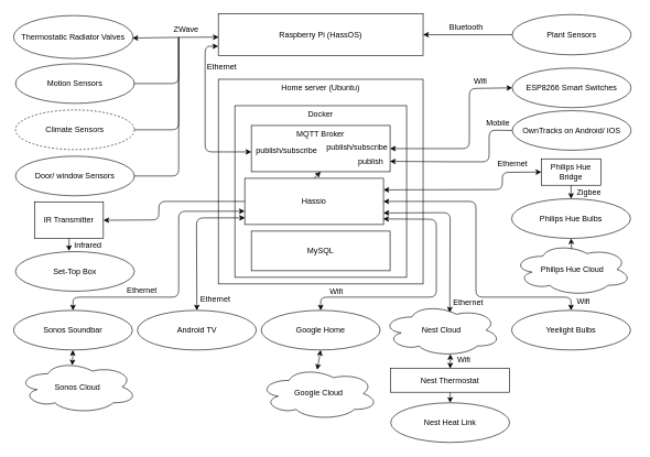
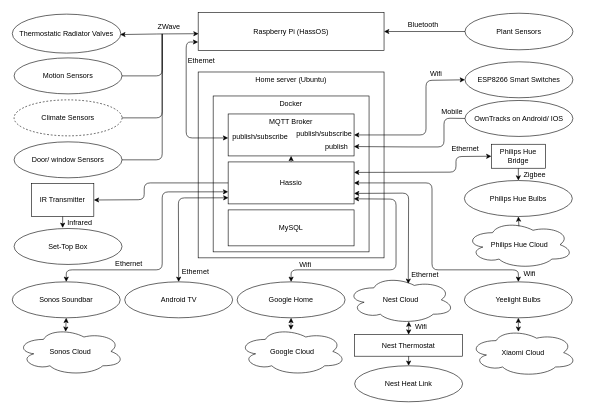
  <mxCell id="0" />
  <mxCell id="1" parent="0" />
  <mxCell id="2" value="" style="group" vertex="1" connectable="0" parent="1"><mxGeometry x="330" y="99" width="310" height="330" as="geometry" /></mxCell>
  <mxCell id="3" value="" style="group" vertex="1" connectable="0" parent="2"><mxGeometry width="310" height="330" as="geometry" /></mxCell>
  <mxCell id="4" value="" style="group" vertex="1" connectable="0" parent="3"><mxGeometry y="20" width="310" height="310" as="geometry" /></mxCell>
  <mxCell id="5" value="&lt;div style=&quot;text-align: center&quot;&gt;&lt;span&gt;Home server (Ubuntu)&lt;/span&gt;&lt;/div&gt;" style="rounded=0;whiteSpace=wrap;html=1;align=center;verticalAlign=top;" vertex="1" parent="4"><mxGeometry width="310" height="310" as="geometry" /></mxCell>
  <mxCell id="6" value="Docker" style="whiteSpace=wrap;html=1;aspect=fixed;align=center;verticalAlign=top;" vertex="1" parent="4"><mxGeometry x="25" y="40" width="260" height="260" as="geometry" /></mxCell>
- <mxCell id="7" value="Hassio&lt;br&gt;" style="rounded=0;whiteSpace=wrap;html=1;align=center;" vertex="1" parent="4"><mxGeometry x="40" y="150" width="210" height="70" as="geometry" /></mxCell>
+ <mxCell id="7" value="Hassio&lt;br&gt;" style="rounded=0;whiteSpace=wrap;html=1;align=center;" vertex="1" parent="4"><mxGeometry x="50" y="150" width="210" height="70" as="geometry" /></mxCell>
  <mxCell id="8" value="MQTT Broker" style="rounded=0;whiteSpace=wrap;html=1;align=center;verticalAlign=top;" vertex="1" parent="4"><mxGeometry x="50" y="70" width="210" height="70" as="geometry" /></mxCell>
  <mxCell id="9" value="MySQL" style="rounded=0;whiteSpace=wrap;html=1;align=center;" vertex="1" parent="4"><mxGeometry x="50" y="230" width="210" height="60" as="geometry" /></mxCell>
  <mxCell id="10" value="" style="endArrow=classic;html=1;entryX=0.5;entryY=1;entryDx=0;entryDy=0;exitX=0.5;exitY=0;exitDx=0;exitDy=0;" edge="1" parent="4" source="7" target="8"><mxGeometry width="50" height="50" relative="1" as="geometry"><mxPoint x="-310" y="580" as="sourcePoint" /><mxPoint x="-260" y="530" as="targetPoint" /></mxGeometry></mxCell>
  <mxCell id="11" value="publish/subscribe" style="text;html=1;direction=south;" vertex="1" parent="4"><mxGeometry x="162" y="90" width="98" height="24" as="geometry" /></mxCell>
  <mxCell id="12" value="Ethernet" style="text;html=1;resizable=0;points=[];autosize=1;align=left;verticalAlign=top;spacingTop=-4;" vertex="1" parent="3"><mxGeometry x="-19" y="-8" width="60" height="20" as="geometry" /></mxCell>
  <mxCell id="13" value="" style="endArrow=classic;html=1;startArrow=classic;startFill=1;endFill=1;" edge="1" parent="1"><mxGeometry width="50" height="50" relative="1" as="geometry"><mxPoint x="380" y="229" as="sourcePoint" /><mxPoint x="330" y="69" as="targetPoint" /><Array as="points"><mxPoint x="310" y="229" /><mxPoint x="310" y="69" /></Array></mxGeometry></mxCell>
  <mxCell id="14" value="publish/subscribe" style="text;html=1;resizable=0;points=[];align=center;verticalAlign=middle;labelBackgroundColor=#ffffff;" vertex="1" connectable="0" parent="13"><mxGeometry x="0.366" y="1" relative="1" as="geometry"><mxPoint x="123" y="99" as="offset" /></mxGeometry></mxCell>
  <mxCell id="15" value="Motion Sensors" style="ellipse;whiteSpace=wrap;html=1;align=center;" vertex="1" parent="1"><mxGeometry x="23" y="95.5" width="180" height="60" as="geometry" /></mxCell>
  <mxCell id="16" value="Thermostatic Radiator Valves" style="ellipse;whiteSpace=wrap;html=1;align=center;" vertex="1" parent="1"><mxGeometry x="20" y="22.5" width="181" height="65" as="geometry" /></mxCell>
  <mxCell id="17" value="Door/ window Sensors" style="ellipse;whiteSpace=wrap;html=1;align=center;" vertex="1" parent="1"><mxGeometry x="23" y="235.5" width="180" height="60" as="geometry" /></mxCell>
  <mxCell id="18" value="Climate Sensors" style="ellipse;whiteSpace=wrap;html=1;align=center;dashed=1;" vertex="1" parent="1"><mxGeometry x="23" y="165.5" width="180" height="60" as="geometry" /></mxCell>
  <mxCell id="19" value="Raspberry Pi (HassOS)" style="rounded=0;whiteSpace=wrap;html=1;" vertex="1" parent="1"><mxGeometry x="330" y="20" width="310" height="63" as="geometry" /></mxCell>
  <mxCell id="20" value="Plant Sensors" style="ellipse;whiteSpace=wrap;html=1;align=center;" vertex="1" parent="1"><mxGeometry x="775" y="21" width="180" height="61" as="geometry" /></mxCell>
  <mxCell id="21" value="" style="endArrow=none;html=1;entryX=0;entryY=0.5;entryDx=0;entryDy=0;exitX=1;exitY=0.5;exitDx=0;exitDy=0;startArrow=classic;startFill=1;endFill=0;" edge="1" parent="1" source="19" target="20"><mxGeometry width="50" height="50" relative="1" as="geometry"><mxPoint x="720" y="-81" as="sourcePoint" /><mxPoint x="480" y="-111" as="targetPoint" /><Array as="points" /></mxGeometry></mxCell>
  <mxCell id="22" value="Bluetooth" style="text;html=1;resizable=0;points=[];align=center;verticalAlign=middle;labelBackgroundColor=#ffffff;direction=south;" vertex="1" connectable="0" parent="21"><mxGeometry x="0.613" y="-4" relative="1" as="geometry"><mxPoint x="-44.5" y="-15.5" as="offset" /></mxGeometry></mxCell>
  <mxCell id="23" value="ESP8266 Smart Switches" style="ellipse;whiteSpace=wrap;html=1;align=center;" vertex="1" parent="1"><mxGeometry x="775" y="102" width="180" height="60" as="geometry" /></mxCell>
  <mxCell id="24" value="" style="endArrow=classic;html=1;entryX=1;entryY=0.5;entryDx=0;entryDy=0;exitX=0.002;exitY=0.558;exitDx=0;exitDy=0;exitPerimeter=0;startArrow=classic;startFill=1;" edge="1" parent="1" source="19"><mxGeometry width="50" height="50" relative="1" as="geometry"><mxPoint x="330" y="57" as="sourcePoint" /><mxPoint x="200.059" y="56.559" as="targetPoint" /><Array as="points"><mxPoint x="270" y="55.5" /></Array></mxGeometry></mxCell>
  <mxCell id="25" value="ZWave" style="text;html=1;resizable=0;points=[];align=center;verticalAlign=middle;labelBackgroundColor=#ffffff;" vertex="1" connectable="0" parent="24"><mxGeometry x="-0.552" y="4" relative="1" as="geometry"><mxPoint x="-21.5" y="-15.5" as="offset" /></mxGeometry></mxCell>
  <mxCell id="26" value="" style="endArrow=none;html=1;entryX=1;entryY=0.5;entryDx=0;entryDy=0;endFill=0;" edge="1" parent="1" target="15"><mxGeometry width="50" height="50" relative="1" as="geometry"><mxPoint x="270" y="55.5" as="sourcePoint" /><mxPoint x="70" y="451.5" as="targetPoint" /><Array as="points"><mxPoint x="270" y="125.5" /></Array></mxGeometry></mxCell>
  <mxCell id="27" value="" style="endArrow=none;html=1;entryX=1;entryY=0.5;entryDx=0;entryDy=0;endFill=0;" edge="1" parent="1" target="18"><mxGeometry width="50" height="50" relative="1" as="geometry"><mxPoint x="270" y="55.5" as="sourcePoint" /><mxPoint x="70" y="451.5" as="targetPoint" /><Array as="points"><mxPoint x="270" y="195.5" /></Array></mxGeometry></mxCell>
  <mxCell id="28" value="" style="endArrow=none;html=1;entryX=1;entryY=0.5;entryDx=0;entryDy=0;startArrow=none;startFill=0;endFill=0;" edge="1" parent="1" target="17"><mxGeometry width="50" height="50" relative="1" as="geometry"><mxPoint x="270" y="55.5" as="sourcePoint" /><mxPoint x="70" y="451.5" as="targetPoint" /><Array as="points"><mxPoint x="270" y="265.5" /></Array></mxGeometry></mxCell>
  <mxCell id="29" value="OwnTracks on Android/ IOS" style="ellipse;whiteSpace=wrap;html=1;align=center;" vertex="1" parent="1"><mxGeometry x="775" y="166.5" width="180" height="60" as="geometry" /></mxCell>
  <mxCell id="30" value="Sonos Soundbar" style="ellipse;whiteSpace=wrap;html=1;align=center;" vertex="1" parent="1"><mxGeometry x="20" y="469" width="180" height="60" as="geometry" /></mxCell>
  <mxCell id="31" value="Android TV" style="ellipse;whiteSpace=wrap;html=1;align=center;" vertex="1" parent="1"><mxGeometry x="207.5" y="469" width="180" height="60" as="geometry" /></mxCell>
  <mxCell id="32" value="Google Home" style="ellipse;whiteSpace=wrap;html=1;align=center;" vertex="1" parent="1"><mxGeometry x="395" y="469" width="180" height="60" as="geometry" /></mxCell>
  <mxCell id="33" value="Philips Hue Bulbs" style="ellipse;whiteSpace=wrap;html=1;align=center;" vertex="1" parent="1"><mxGeometry x="774" y="300" width="180" height="60" as="geometry" /></mxCell>
  <mxCell id="34" value="Nest Cloud" style="ellipse;shape=cloud;whiteSpace=wrap;html=1;align=center;" vertex="1" parent="1"><mxGeometry x="578" y="459" width="180" height="80" as="geometry" /></mxCell>
  <mxCell id="35" value="Nest Heat Link" style="ellipse;whiteSpace=wrap;html=1;align=center;" vertex="1" parent="1"><mxGeometry x="591" y="609" width="180" height="60" as="geometry" /></mxCell>
- <mxCell id="36" value="Google Cloud" style="ellipse;shape=cloud;whiteSpace=wrap;html=1;align=center;" vertex="1" parent="1"><mxGeometry x="392" y="555" width="180" height="80" as="geometry" /></mxCell>
+ <mxCell id="36" value="Google Cloud" style="ellipse;shape=cloud;whiteSpace=wrap;html=1;align=center;" vertex="1" parent="1"><mxGeometry x="397" y="545" width="180" height="80" as="geometry" /></mxCell>
  <mxCell id="37" value="Sonos Cloud" style="ellipse;shape=cloud;whiteSpace=wrap;html=1;align=center;" vertex="1" parent="1"><mxGeometry x="27" y="545" width="180" height="80" as="geometry" /></mxCell>
  <mxCell id="38" value="Philips Hue Cloud" style="ellipse;shape=cloud;whiteSpace=wrap;html=1;align=center;" vertex="1" parent="1"><mxGeometry x="776" y="367" width="180" height="80" as="geometry" /></mxCell>
  <mxCell id="39" value="Philips Hue Bridge" style="rounded=0;whiteSpace=wrap;html=1;align=center;" vertex="1" parent="1"><mxGeometry x="819" y="239.5" width="90" height="40" as="geometry" /></mxCell>
  <mxCell id="40" value="Zigbee" style="text;html=1;resizable=0;points=[];autosize=1;align=left;verticalAlign=top;spacingTop=-4;" vertex="1" parent="1"><mxGeometry x="871" y="280" width="50" height="20" as="geometry" /></mxCell>
  <mxCell id="41" value="" style="endArrow=classic;html=1;exitX=0.5;exitY=1;exitDx=0;exitDy=0;entryX=0.5;entryY=0;entryDx=0;entryDy=0;" edge="1" parent="1" source="39" target="33"><mxGeometry width="50" height="50" relative="1" as="geometry"><mxPoint x="540" y="790" as="sourcePoint" /><mxPoint x="590" y="740" as="targetPoint" /></mxGeometry></mxCell>
  <mxCell id="42" value="Yeelight Bulbs" style="ellipse;whiteSpace=wrap;html=1;align=center;" vertex="1" parent="1"><mxGeometry x="774" y="469" width="180" height="60" as="geometry" /></mxCell>
+ <mxCell id="43" value="Xiaomi Cloud" style="ellipse;shape=cloud;whiteSpace=wrap;html=1;align=center;" vertex="1" parent="1"><mxGeometry x="782" y="547" width="180" height="80" as="geometry" /></mxCell>
  <mxCell id="44" value="" style="endArrow=classic;html=1;exitX=0;exitY=0.5;exitDx=0;exitDy=0;startArrow=classic;startFill=1;entryX=1;entryY=0.5;entryDx=0;entryDy=0;" edge="1" parent="1" source="23" target="8"><mxGeometry width="50" height="50" relative="1" as="geometry"><mxPoint x="695" y="409" as="sourcePoint" /><mxPoint x="690" y="69" as="targetPoint" /><Array as="points"><mxPoint x="710" y="133" /><mxPoint x="710" y="224" /></Array></mxGeometry></mxCell>
  <mxCell id="45" value="" style="endArrow=classic;html=1;exitX=0;exitY=0.5;exitDx=0;exitDy=0;entryX=0.999;entryY=0.776;entryDx=0;entryDy=0;entryPerimeter=0;" edge="1" parent="1" source="29" target="8"><mxGeometry width="50" height="50" relative="1" as="geometry"><mxPoint x="730" y="179" as="sourcePoint" /><mxPoint x="590" y="241" as="targetPoint" /><Array as="points"><mxPoint x="740" y="196" /><mxPoint x="740" y="244" /><mxPoint x="680" y="244" /></Array></mxGeometry></mxCell>
  <mxCell id="46" value="publish" style="text;html=1;" vertex="1" parent="1"><mxGeometry x="540" y="230" width="48" height="24" as="geometry" /></mxCell>
  <mxCell id="47" value="" style="endArrow=classic;html=1;entryX=0;entryY=0.5;entryDx=0;entryDy=0;exitX=1;exitY=0.25;exitDx=0;exitDy=0;startArrow=classic;startFill=1;" edge="1" parent="1" source="7" target="39"><mxGeometry width="50" height="50" relative="1" as="geometry"><mxPoint x="30" y="719" as="sourcePoint" /><mxPoint x="80" y="669" as="targetPoint" /><Array as="points"><mxPoint x="760" y="286" /><mxPoint x="760" y="260" /></Array></mxGeometry></mxCell>
  <mxCell id="48" value="" style="endArrow=classic;html=1;exitX=0.455;exitY=0.09;exitDx=0;exitDy=0;exitPerimeter=0;entryX=0.5;entryY=1;entryDx=0;entryDy=0;startArrow=classic;startFill=1;" edge="1" parent="1" source="37" target="30"><mxGeometry width="50" height="50" relative="1" as="geometry"><mxPoint x="20" y="689" as="sourcePoint" /><mxPoint x="200" y="551" as="targetPoint" /></mxGeometry></mxCell>
  <mxCell id="49" value="" style="endArrow=classic;html=1;exitX=0.487;exitY=0.05;exitDx=0;exitDy=0;exitPerimeter=0;entryX=0.5;entryY=1;entryDx=0;entryDy=0;startArrow=classic;startFill=1;" edge="1" parent="1" source="36" target="32"><mxGeometry width="50" height="50" relative="1" as="geometry"><mxPoint x="119.667" y="538.833" as="sourcePoint" /><mxPoint x="520" y="539" as="targetPoint" /></mxGeometry></mxCell>
+ <mxCell id="50" value="" style="endArrow=classic;html=1;exitX=0.456;exitY=0.065;exitDx=0;exitDy=0;exitPerimeter=0;entryX=0.5;entryY=1;entryDx=0;entryDy=0;startArrow=classic;startFill=1;" edge="1" parent="1" source="43" target="42"><mxGeometry width="50" height="50" relative="1" as="geometry"><mxPoint x="687.167" y="544.667" as="sourcePoint" /><mxPoint x="960" y="539" as="targetPoint" /></mxGeometry></mxCell>
  <mxCell id="51" value="" style="endArrow=classic;html=1;exitX=0.494;exitY=0.117;exitDx=0;exitDy=0;exitPerimeter=0;entryX=0.5;entryY=1;entryDx=0;entryDy=0;" edge="1" parent="1" source="38" target="33"><mxGeometry width="50" height="50" relative="1" as="geometry"><mxPoint x="873.833" y="294.667" as="sourcePoint" /><mxPoint x="950" y="369" as="targetPoint" /></mxGeometry></mxCell>
  <mxCell id="52" value="" style="endArrow=classic;html=1;entryX=0.5;entryY=0;entryDx=0;entryDy=0;exitX=0;exitY=0.712;exitDx=0;exitDy=0;exitPerimeter=0;startArrow=classic;startFill=1;" edge="1" parent="1" source="7" target="30"><mxGeometry width="50" height="50" relative="1" as="geometry"><mxPoint x="380" y="304" as="sourcePoint" /><mxPoint x="70" y="649" as="targetPoint" /><Array as="points"><mxPoint x="270" y="319" /><mxPoint x="270" y="449" /><mxPoint x="110" y="449" /></Array></mxGeometry></mxCell>
  <mxCell id="53" value="" style="endArrow=classic;html=1;exitX=0.002;exitY=0.855;exitDx=0;exitDy=0;entryX=0.5;entryY=0;entryDx=0;entryDy=0;exitPerimeter=0;startArrow=classic;startFill=1;" edge="1" parent="1" source="7" target="31"><mxGeometry width="50" height="50" relative="1" as="geometry"><mxPoint x="20" y="699" as="sourcePoint" /><mxPoint x="70" y="649" as="targetPoint" /><Array as="points"><mxPoint x="297" y="329" /></Array></mxGeometry></mxCell>
  <mxCell id="54" value="" style="endArrow=classic;html=1;entryX=0.5;entryY=0;entryDx=0;entryDy=0;exitX=0.998;exitY=0.879;exitDx=0;exitDy=0;exitPerimeter=0;startArrow=classic;startFill=1;" edge="1" parent="1" source="7" target="32"><mxGeometry width="50" height="50" relative="1" as="geometry"><mxPoint x="20" y="699" as="sourcePoint" /><mxPoint x="70" y="649" as="targetPoint" /><Array as="points"><mxPoint x="660" y="331" /><mxPoint x="660" y="449" /><mxPoint x="485" y="449" /><mxPoint x="485" y="469" /></Array></mxGeometry></mxCell>
  <mxCell id="55" value="" style="endArrow=classic;html=1;exitX=1;exitY=0.5;exitDx=0;exitDy=0;entryX=0.5;entryY=0;entryDx=0;entryDy=0;startArrow=classic;startFill=1;" edge="1" parent="1" source="7" target="42"><mxGeometry width="50" height="50" relative="1" as="geometry"><mxPoint x="20" y="699" as="sourcePoint" /><mxPoint x="70" y="649" as="targetPoint" /><Array as="points"><mxPoint x="720" y="304" /><mxPoint x="720" y="449" /><mxPoint x="864" y="449" /></Array></mxGeometry></mxCell>
  <mxCell id="56" value="" style="endArrow=classic;html=1;exitX=1;exitY=0.75;exitDx=0;exitDy=0;entryX=0.569;entryY=0.165;entryDx=0;entryDy=0;entryPerimeter=0;startArrow=classic;startFill=1;" edge="1" parent="1" source="7" target="34"><mxGeometry width="50" height="50" relative="1" as="geometry"><mxPoint x="20" y="699" as="sourcePoint" /><mxPoint x="70" y="649" as="targetPoint" /><Array as="points"><mxPoint x="681" y="321" /></Array></mxGeometry></mxCell>
  <mxCell id="57" value="" style="endArrow=classic;html=1;exitX=0;exitY=0.5;exitDx=0;exitDy=0;entryX=1;entryY=0.5;entryDx=0;entryDy=0;" edge="1" parent="1" source="7" target="58"><mxGeometry width="50" height="50" relative="1" as="geometry"><mxPoint x="20" y="699" as="sourcePoint" /><mxPoint x="220" y="304" as="targetPoint" /><Array as="points"><mxPoint x="240" y="304" /><mxPoint x="240" y="332" /></Array></mxGeometry></mxCell>
  <mxCell id="58" value="IR Transmitter" style="rounded=0;whiteSpace=wrap;html=1;align=center;" vertex="1" parent="1"><mxGeometry x="52" y="305" width="104" height="55" as="geometry" /></mxCell>
  <mxCell id="59" value="Set-Top Box" style="ellipse;whiteSpace=wrap;html=1;align=center;" vertex="1" parent="1"><mxGeometry x="23" y="380" width="180" height="60" as="geometry" /></mxCell>
  <mxCell id="60" value="" style="endArrow=classic;html=1;exitX=0.5;exitY=1;exitDx=0;exitDy=0;" edge="1" parent="1" source="58"><mxGeometry width="50" height="50" relative="1" as="geometry"><mxPoint x="20" y="699" as="sourcePoint" /><mxPoint x="104" y="379" as="targetPoint" /></mxGeometry></mxCell>
  <mxCell id="61" value="Infrared" style="text;html=1;resizable=0;points=[];autosize=1;align=left;verticalAlign=top;spacingTop=-4;" vertex="1" parent="1"><mxGeometry x="110" y="360" width="60" height="20" as="geometry" /></mxCell>
  <mxCell id="62" value="Ethernet" style="text;html=1;resizable=0;points=[];autosize=1;align=left;verticalAlign=top;spacingTop=-4;" vertex="1" parent="1"><mxGeometry x="190" y="429" width="60" height="20" as="geometry" /></mxCell>
  <mxCell id="63" value="Ethernet" style="text;html=1;resizable=0;points=[];autosize=1;align=left;verticalAlign=top;spacingTop=-4;" vertex="1" parent="1"><mxGeometry x="301" y="443" width="60" height="20" as="geometry" /></mxCell>
  <mxCell id="64" value="Wifi" style="text;html=1;resizable=0;points=[];autosize=1;align=left;verticalAlign=top;spacingTop=-4;" vertex="1" parent="1"><mxGeometry x="497" y="431" width="40" height="20" as="geometry" /></mxCell>
  <mxCell id="65" value="Ethernet" style="text;html=1;resizable=0;points=[];autosize=1;align=left;verticalAlign=top;spacingTop=-4;" vertex="1" parent="1"><mxGeometry x="684" y="447" width="60" height="20" as="geometry" /></mxCell>
  <mxCell id="66" value="Wifi" style="text;html=1;resizable=0;points=[];autosize=1;align=left;verticalAlign=top;spacingTop=-4;" vertex="1" parent="1"><mxGeometry x="871.167" y="445" width="40" height="20" as="geometry" /></mxCell>
  <mxCell id="67" value="Wifi" style="text;html=1;resizable=0;points=[];autosize=1;align=left;verticalAlign=top;spacingTop=-4;" vertex="1" parent="1"><mxGeometry x="690.167" y="533.5" width="40" height="20" as="geometry" /></mxCell>
  <mxCell id="68" value="Wifi" style="text;html=1;resizable=0;points=[];autosize=1;align=left;verticalAlign=top;spacingTop=-4;" vertex="1" parent="1"><mxGeometry x="715.167" y="113" width="40" height="20" as="geometry" /></mxCell>
  <mxCell id="69" value="Mobile" style="text;html=1;resizable=0;points=[];autosize=1;align=left;verticalAlign=top;spacingTop=-4;" vertex="1" parent="1"><mxGeometry x="734.167" y="175.5" width="50" height="20" as="geometry" /></mxCell>
  <mxCell id="70" value="Ethernet" style="text;html=1;resizable=0;points=[];autosize=1;align=left;verticalAlign=top;spacingTop=-4;" vertex="1" parent="1"><mxGeometry x="751" y="238" width="60" height="20" as="geometry" /></mxCell>
  <mxCell id="71" value="&lt;span&gt;Nest Thermostat&lt;/span&gt;" style="rounded=0;whiteSpace=wrap;html=1;align=center;" vertex="1" parent="1"><mxGeometry x="591" y="557" width="180" height="36" as="geometry" /></mxCell>
  <mxCell id="72" value="" style="endArrow=classic;html=1;exitX=0.574;exitY=0.954;exitDx=0;exitDy=0;exitPerimeter=0;entryX=0.5;entryY=0;entryDx=0;entryDy=0;startArrow=classic;startFill=1;" edge="1" parent="1" source="34" target="71"><mxGeometry width="50" height="50" relative="1" as="geometry"><mxPoint x="20" y="739" as="sourcePoint" /><mxPoint x="680" y="553" as="targetPoint" /></mxGeometry></mxCell>
  <mxCell id="73" value="" style="endArrow=classic;html=1;exitX=0.5;exitY=1;exitDx=0;exitDy=0;entryX=0.5;entryY=0;entryDx=0;entryDy=0;" edge="1" parent="1" source="71" target="35"><mxGeometry width="50" height="50" relative="1" as="geometry"><mxPoint x="691.333" y="545.333" as="sourcePoint" /><mxPoint x="691" y="563" as="targetPoint" /></mxGeometry></mxCell>
